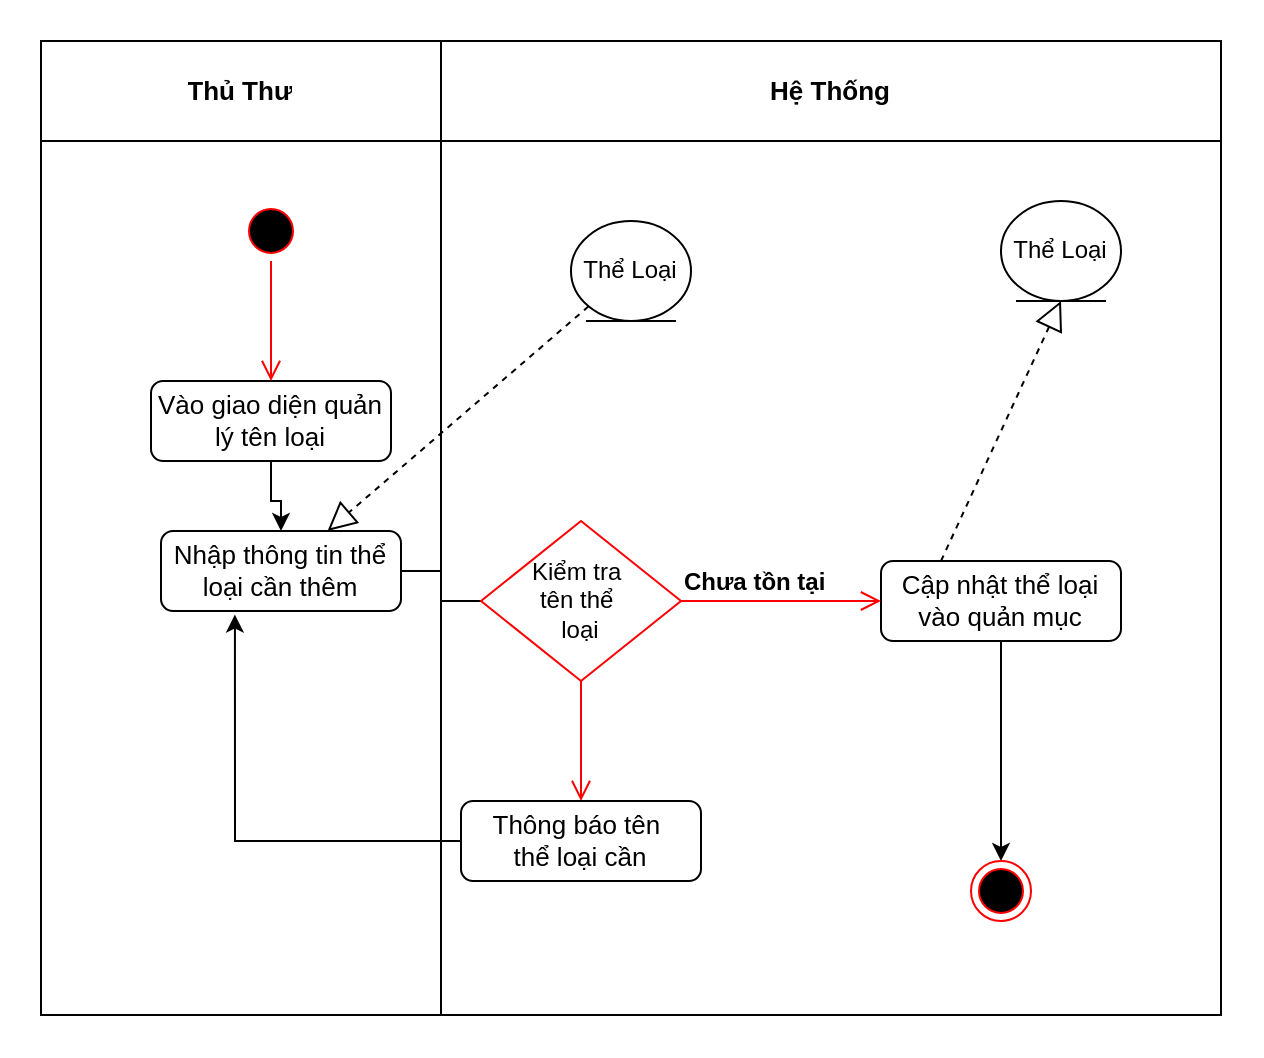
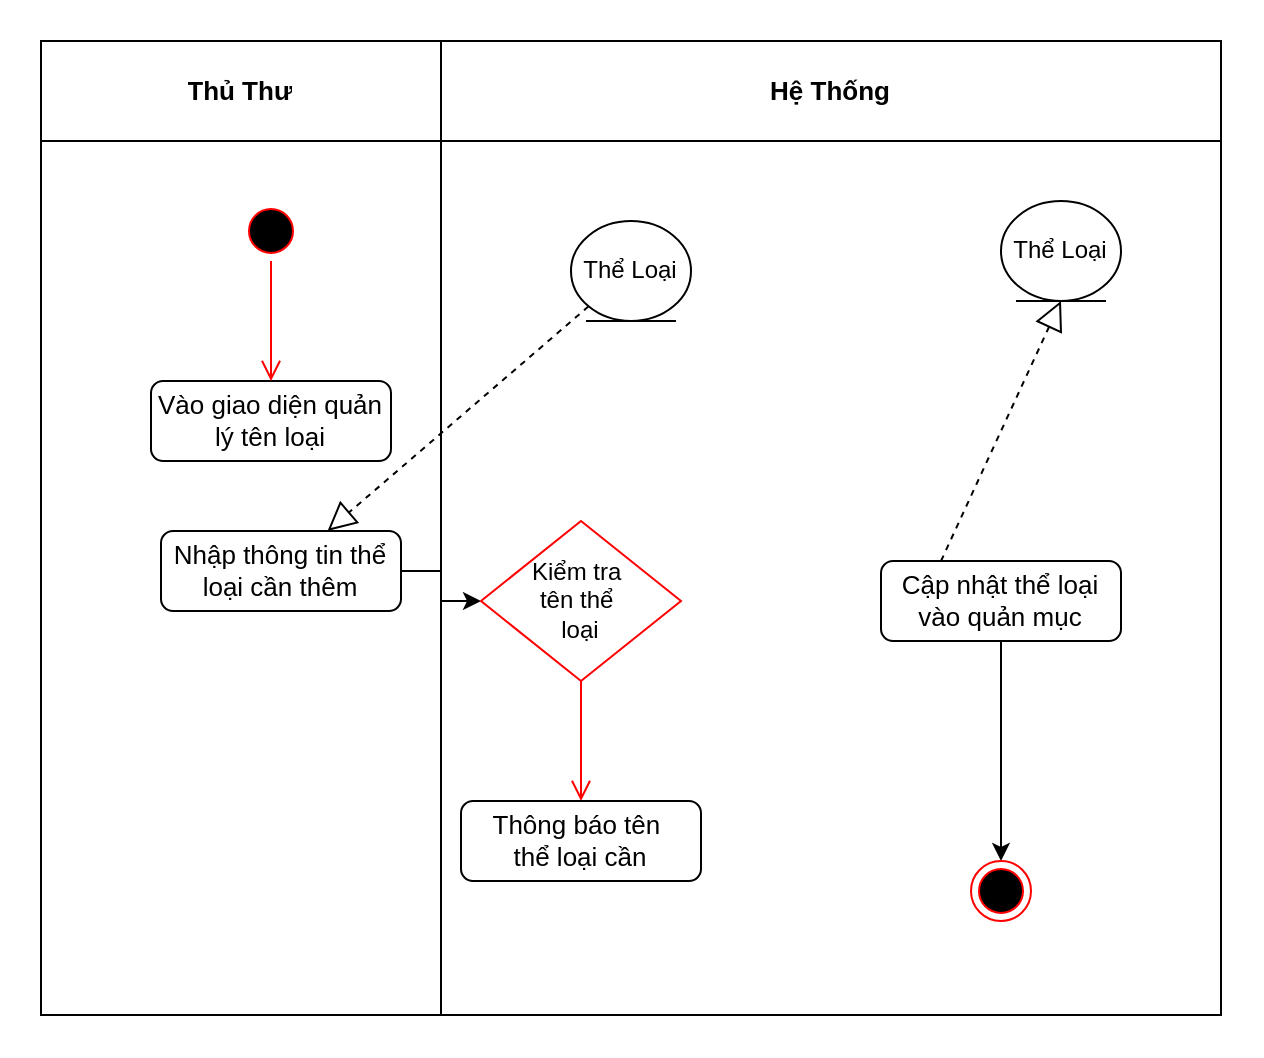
  <mxCell id="0" />
  <mxCell id="1" parent="0" />
  <mxCell id="2" value="" style="shape=table;html=1;whiteSpace=wrap;startSize=0;container=1;collapsible=0;childLayout=tableLayout;" vertex="1" parent="1"><mxGeometry x="20" y="20" width="590" height="487" as="geometry" /></mxCell>
  <mxCell id="3" value="" style="shape=partialRectangle;html=1;whiteSpace=wrap;collapsible=0;dropTarget=0;pointerEvents=0;fillColor=none;top=0;left=0;bottom=0;right=0;points=[[0,0.5],[1,0.5]];portConstraint=eastwest;" vertex="1" parent="2"><mxGeometry width="590" height="50" as="geometry" /></mxCell>
  <mxCell id="4" value="&lt;b&gt;&lt;font style=&quot;font-size: 13px&quot;&gt;Thủ Thư&lt;/font&gt;&lt;/b&gt;" style="shape=partialRectangle;html=1;whiteSpace=wrap;connectable=0;overflow=hidden;fillColor=none;top=0;left=0;bottom=0;right=0;" vertex="1" parent="3"><mxGeometry width="295" height="50" as="geometry" /></mxCell>
  <mxCell id="5" value="&lt;b&gt;&lt;font style=&quot;font-size: 13px&quot;&gt;Hệ Thống&lt;/font&gt;&lt;/b&gt;" style="shape=partialRectangle;html=1;whiteSpace=wrap;connectable=0;overflow=hidden;fillColor=none;top=0;left=0;bottom=0;right=0;" vertex="1" parent="3"><mxGeometry x="295" width="295" height="50" as="geometry" /></mxCell>
  <mxCell id="6" value="" style="shape=partialRectangle;html=1;whiteSpace=wrap;collapsible=0;dropTarget=0;pointerEvents=0;fillColor=none;top=0;left=0;bottom=0;right=0;points=[[0,0.5],[1,0.5]];portConstraint=eastwest;" vertex="1" parent="2"><mxGeometry y="50" width="590" height="437" as="geometry" /></mxCell>
  <mxCell id="7" value="" style="shape=partialRectangle;html=1;whiteSpace=wrap;connectable=0;overflow=hidden;fillColor=none;top=0;left=0;bottom=0;right=0;" vertex="1" parent="6"><mxGeometry width="295" height="437" as="geometry" /></mxCell>
  <mxCell id="8" value="" style="shape=partialRectangle;html=1;whiteSpace=wrap;connectable=0;overflow=hidden;fillColor=none;top=0;left=0;bottom=0;right=0;" vertex="1" parent="6"><mxGeometry x="295" width="295" height="437" as="geometry" /></mxCell>
  <mxCell id="9" value="" style="shape=table;html=1;whiteSpace=wrap;startSize=0;container=1;collapsible=0;childLayout=tableLayout;" vertex="1" parent="1"><mxGeometry x="20" y="20" width="590" height="487" as="geometry" /></mxCell>
  <mxCell id="10" value="" style="shape=partialRectangle;html=1;whiteSpace=wrap;collapsible=0;dropTarget=0;pointerEvents=0;fillColor=none;top=0;left=0;bottom=0;right=0;points=[[0,0.5],[1,0.5]];portConstraint=eastwest;" vertex="1" parent="9"><mxGeometry width="590" height="50" as="geometry" /></mxCell>
  <mxCell id="11" value="&lt;b&gt;&lt;font style=&quot;font-size: 13px&quot;&gt;Thủ Thư&lt;/font&gt;&lt;/b&gt;" style="shape=partialRectangle;html=1;whiteSpace=wrap;connectable=0;overflow=hidden;fillColor=none;top=0;left=0;bottom=0;right=0;" vertex="1" parent="10"><mxGeometry width="200" height="50" as="geometry" /></mxCell>
  <mxCell id="12" value="&lt;b&gt;&lt;font style=&quot;font-size: 13px&quot;&gt;Hệ Thống&lt;/font&gt;&lt;/b&gt;" style="shape=partialRectangle;html=1;whiteSpace=wrap;connectable=0;overflow=hidden;fillColor=none;top=0;left=0;bottom=0;right=0;" vertex="1" parent="10"><mxGeometry x="200" width="390" height="50" as="geometry" /></mxCell>
  <mxCell id="13" value="" style="shape=partialRectangle;html=1;whiteSpace=wrap;collapsible=0;dropTarget=0;pointerEvents=0;fillColor=none;top=0;left=0;bottom=0;right=0;points=[[0,0.5],[1,0.5]];portConstraint=eastwest;" vertex="1" parent="9"><mxGeometry y="50" width="590" height="437" as="geometry" /></mxCell>
  <mxCell id="14" value="" style="shape=partialRectangle;html=1;whiteSpace=wrap;connectable=0;overflow=hidden;fillColor=none;top=0;left=0;bottom=0;right=0;" vertex="1" parent="13"><mxGeometry width="200" height="437" as="geometry" /></mxCell>
  <mxCell id="15" value="" style="shape=partialRectangle;html=1;whiteSpace=wrap;connectable=0;overflow=hidden;fillColor=none;top=0;left=0;bottom=0;right=0;" vertex="1" parent="13"><mxGeometry x="200" width="390" height="437" as="geometry" /></mxCell>
  <mxCell id="16" style="edgeStyle=orthogonalEdgeStyle;rounded=0;orthogonalLoop=1;jettySize=auto;html=1;entryX=0.5;entryY=0;entryDx=0;entryDy=0;" edge="1" parent="1" source="17" target="18"><mxGeometry relative="1" as="geometry" /></mxCell>
  <mxCell id="17" value="Cập nhật thể loại vào quản mục" style="rounded=1;whiteSpace=wrap;html=1;fontSize=13;strokeColor=#000000;" vertex="1" parent="1"><mxGeometry x="440" y="280" width="120" height="40" as="geometry" /></mxCell>
  <mxCell id="18" value="" style="ellipse;html=1;shape=endState;fillColor=#000000;strokeColor=#ff0000;" vertex="1" parent="1"><mxGeometry x="485" y="430" width="30" height="30" as="geometry" /></mxCell>
  <mxCell id="19" value="Thể Loại" style="ellipse;shape=umlEntity;whiteSpace=wrap;html=1;" vertex="1" parent="1"><mxGeometry x="285" y="110" width="60" height="50" as="geometry" /></mxCell>
- <mxCell id="20" style="edgeStyle=orthogonalEdgeStyle;rounded=0;orthogonalLoop=1;jettySize=auto;html=1;" edge="1" parent="1" source="21" target="25"><mxGeometry relative="1" as="geometry" /></mxCell>
  <mxCell id="21" value="Vào giao diện quản lý tên loại" style="rounded=1;whiteSpace=wrap;html=1;fontSize=13;strokeColor=#000000;" vertex="1" parent="1"><mxGeometry x="75" y="190" width="120" height="40" as="geometry" /></mxCell>
  <mxCell id="22" value="" style="ellipse;html=1;shape=startState;fillColor=#000000;strokeColor=#ff0000;" vertex="1" parent="1"><mxGeometry x="120" y="100" width="30" height="30" as="geometry" /></mxCell>
  <mxCell id="23" value="" style="edgeStyle=orthogonalEdgeStyle;html=1;verticalAlign=bottom;endArrow=open;endSize=8;strokeColor=#ff0000;" edge="1" source="22" parent="1"><mxGeometry relative="1" as="geometry"><mxPoint x="135" y="190" as="targetPoint" /></mxGeometry></mxCell>
- <mxCell id="24" style="edgeStyle=orthogonalEdgeStyle;rounded=0;orthogonalLoop=1;jettySize=auto;html=1;entryX=0;entryY=0.5;entryDx=0;entryDy=0;endArrow=none;" edge="1" parent="1" source="25" target="26"><mxGeometry relative="1" as="geometry" /></mxCell>
+ <mxCell id="24" style="edgeStyle=orthogonalEdgeStyle;rounded=0;orthogonalLoop=1;jettySize=auto;html=1;entryX=0;entryY=0.5;entryDx=0;entryDy=0;" edge="1" parent="1" source="25" target="26"><mxGeometry relative="1" as="geometry" /></mxCell>
  <mxCell id="25" value="Nhập thông tin thể loại cần thêm" style="rounded=1;whiteSpace=wrap;html=1;fontSize=13;strokeColor=#000000;" vertex="1" parent="1"><mxGeometry x="80" y="265" width="120" height="40" as="geometry" /></mxCell>
  <mxCell id="26" value="Kiểm tra&amp;nbsp;&lt;br&gt;tên thể&amp;nbsp;&lt;br&gt;loại" style="rhombus;whiteSpace=wrap;html=1;fillColor=#ffffff;strokeColor=#ff0000;" vertex="1" parent="1"><mxGeometry x="240" y="260" width="100" height="80" as="geometry" /></mxCell>
- <mxCell id="27" value="&lt;b&gt;&lt;font style=&quot;font-size: 12px&quot;&gt;Chưa tồn tại&lt;/font&gt;&lt;/b&gt;" style="edgeStyle=orthogonalEdgeStyle;html=1;align=left;verticalAlign=bottom;endArrow=open;endSize=8;strokeColor=#ff0000;entryX=0;entryY=0.5;entryDx=0;entryDy=0;" edge="1" source="26" parent="1" target="17"><mxGeometry x="-1" relative="1" as="geometry"><mxPoint x="450" y="310" as="targetPoint" /></mxGeometry></mxCell>
  <mxCell id="28" value="&lt;b&gt;&lt;font style=&quot;font-size: 12px&quot;&gt;Tồn tại&lt;/font&gt;&lt;/b&gt;" style="edgeStyle=orthogonalEdgeStyle;html=1;align=left;verticalAlign=top;endArrow=open;endSize=8;strokeColor=#ff0000;" edge="1" source="26" parent="1"><mxGeometry y="-50" relative="1" as="geometry"><mxPoint x="290" y="400" as="targetPoint" /><mxPoint as="offset" /></mxGeometry></mxCell>
- <mxCell id="29" style="edgeStyle=orthogonalEdgeStyle;rounded=0;orthogonalLoop=1;jettySize=auto;html=1;entryX=0.308;entryY=1.045;entryDx=0;entryDy=0;entryPerimeter=0;" edge="1" parent="1" source="30" target="25"><mxGeometry relative="1" as="geometry" /></mxCell>
  <mxCell id="30" value="Thông báo tên&amp;nbsp;&lt;br&gt;thể loại cần" style="rounded=1;whiteSpace=wrap;html=1;fontSize=13;strokeColor=#000000;" vertex="1" parent="1"><mxGeometry x="230" y="400" width="120" height="40" as="geometry" /></mxCell>
  <mxCell id="31" value="" style="endArrow=block;dashed=1;endFill=0;endSize=12;html=1;exitX=0;exitY=1;exitDx=0;exitDy=0;" edge="1" parent="1" source="19" target="25"><mxGeometry width="160" relative="1" as="geometry"><mxPoint x="460" y="140" as="sourcePoint" /><mxPoint x="620" y="140" as="targetPoint" /></mxGeometry></mxCell>
  <mxCell id="32" value="Thể Loại" style="ellipse;shape=umlEntity;whiteSpace=wrap;html=1;" vertex="1" parent="1"><mxGeometry x="500" y="100" width="60" height="50" as="geometry" /></mxCell>
  <mxCell id="33" value="" style="endArrow=block;dashed=1;endFill=0;endSize=12;html=1;entryX=0.5;entryY=1;entryDx=0;entryDy=0;" edge="1" parent="1" target="32"><mxGeometry width="160" relative="1" as="geometry"><mxPoint x="470" y="280" as="sourcePoint" /><mxPoint x="630" y="280" as="targetPoint" /></mxGeometry></mxCell>
